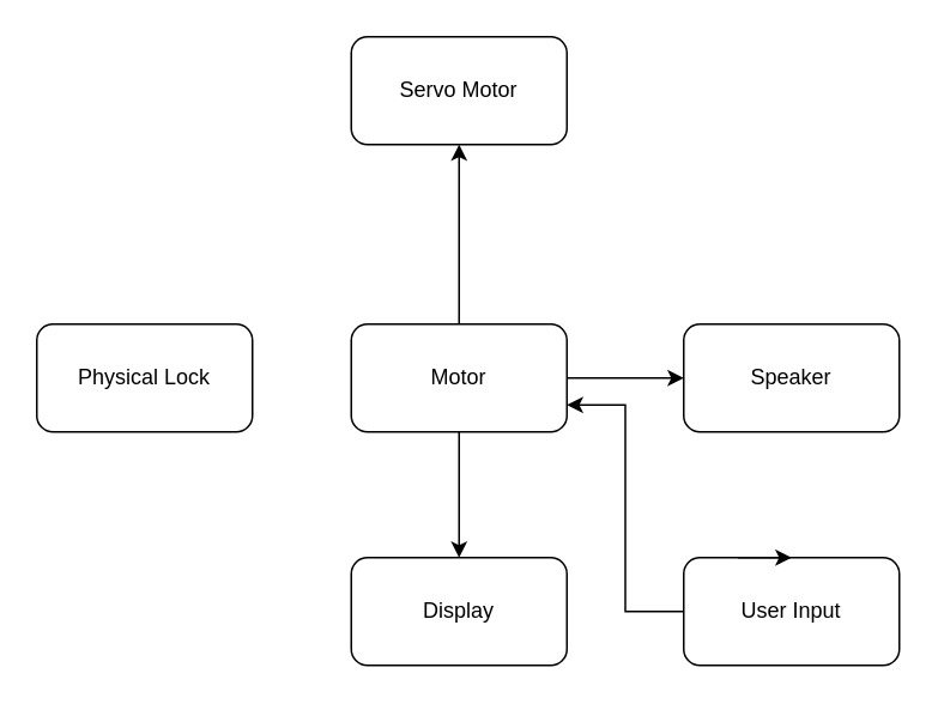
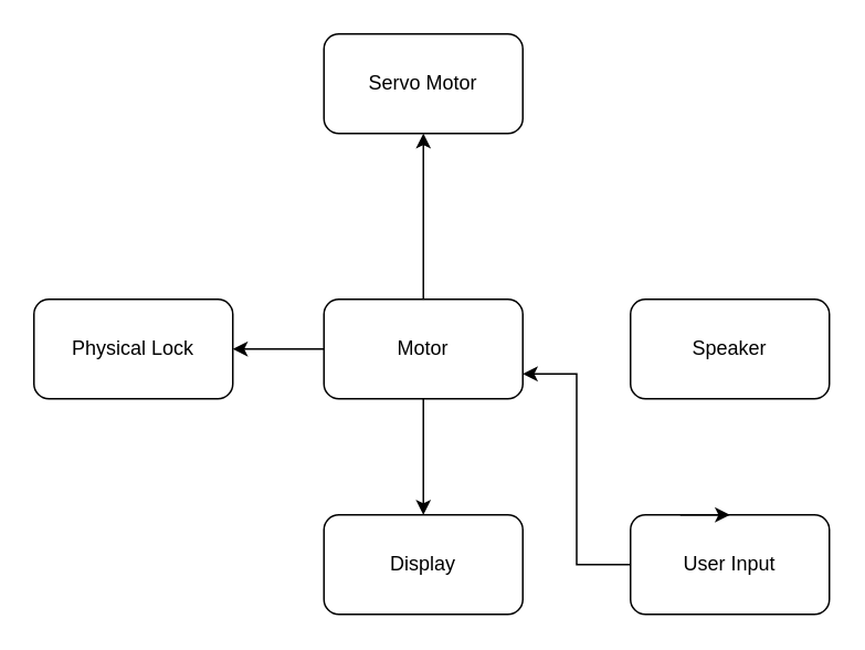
  <mxCell id="0" />
  <mxCell id="1" parent="0" />
  <mxCell id="2" value="" style="edgeStyle=orthogonalEdgeStyle;rounded=0;orthogonalLoop=1;jettySize=auto;html=1;" parent="1" source="6" target="8" edge="1"><mxGeometry relative="1" as="geometry" /></mxCell>
+ <mxCell id="3" value="" style="edgeStyle=orthogonalEdgeStyle;rounded=0;orthogonalLoop=1;jettySize=auto;html=1;" parent="1" source="6" target="10" edge="1"><mxGeometry relative="1" as="geometry" /></mxCell>
  <mxCell id="4" value="" style="edgeStyle=orthogonalEdgeStyle;rounded=0;orthogonalLoop=1;jettySize=auto;html=1;" parent="1" source="6" target="7" edge="1"><mxGeometry relative="1" as="geometry" /></mxCell>
- <mxCell id="5" value="" style="edgeStyle=orthogonalEdgeStyle;rounded=0;orthogonalLoop=1;jettySize=auto;html=1;" parent="1" source="6" target="9" edge="1"><mxGeometry relative="1" as="geometry" /></mxCell>
  <mxCell id="6" value="Motor" style="rounded=1;whiteSpace=wrap;html=1;" parent="1" vertex="1"><mxGeometry x="195" y="180" width="120" height="60" as="geometry" /></mxCell>
  <mxCell id="7" value="Servo Motor" style="rounded=1;whiteSpace=wrap;html=1;" parent="1" vertex="1"><mxGeometry x="195" y="20" width="120" height="60" as="geometry" /></mxCell>
  <mxCell id="8" value="Display" style="rounded=1;whiteSpace=wrap;html=1;" parent="1" vertex="1"><mxGeometry x="195" y="310" width="120" height="60" as="geometry" /></mxCell>
  <mxCell id="9" value="Speaker" style="rounded=1;whiteSpace=wrap;html=1;" parent="1" vertex="1"><mxGeometry x="380" y="180" width="120" height="60" as="geometry" /></mxCell>
  <mxCell id="10" value="Physical Lock" style="rounded=1;whiteSpace=wrap;html=1;" parent="1" vertex="1"><mxGeometry x="20" y="180" width="120" height="60" as="geometry" /></mxCell>
  <mxCell id="11" style="edgeStyle=orthogonalEdgeStyle;rounded=0;orthogonalLoop=1;jettySize=auto;html=1;entryX=1;entryY=0.75;entryDx=0;entryDy=0;" parent="1" source="12" target="6" edge="1"><mxGeometry relative="1" as="geometry" /></mxCell>
  <mxCell id="12" value="User Input" style="rounded=1;whiteSpace=wrap;html=1;" parent="1" vertex="1"><mxGeometry x="380" y="310" width="120" height="60" as="geometry" /></mxCell>
  <mxCell id="13" style="edgeStyle=orthogonalEdgeStyle;rounded=0;orthogonalLoop=1;jettySize=auto;html=1;exitX=0.25;exitY=0;exitDx=0;exitDy=0;entryX=0.5;entryY=0;entryDx=0;entryDy=0;" parent="1" source="12" target="12" edge="1"><mxGeometry relative="1" as="geometry" /></mxCell>
